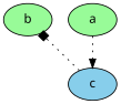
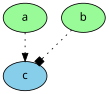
  digraph {
    fontname="Noto Sans"
    node [fillcolor=palegreen fontname="Noto Sans" style=filled]
    edge [fontname="Noto Sans" style=dotted]
    c [fillcolor=skyblue]
    a
    b
    a -> c [arrowhead=normal]
-   c -> b [arrowhead=box constraint=false]
+   b -> c [arrowhead=box constraint=false]
  }
